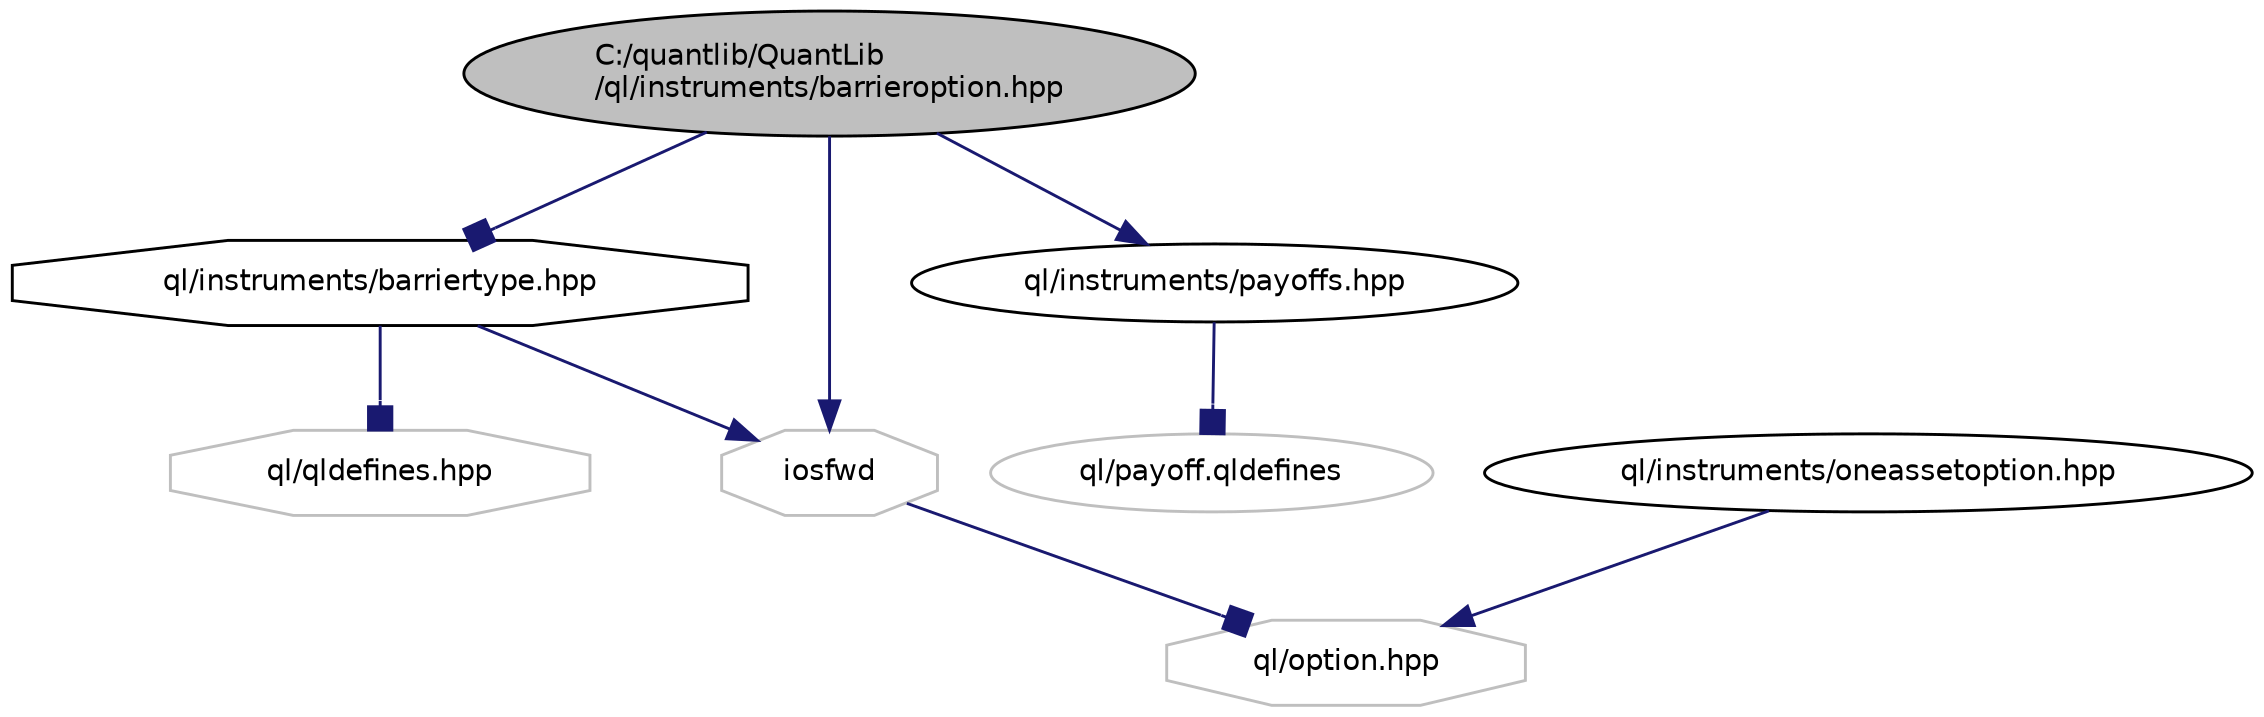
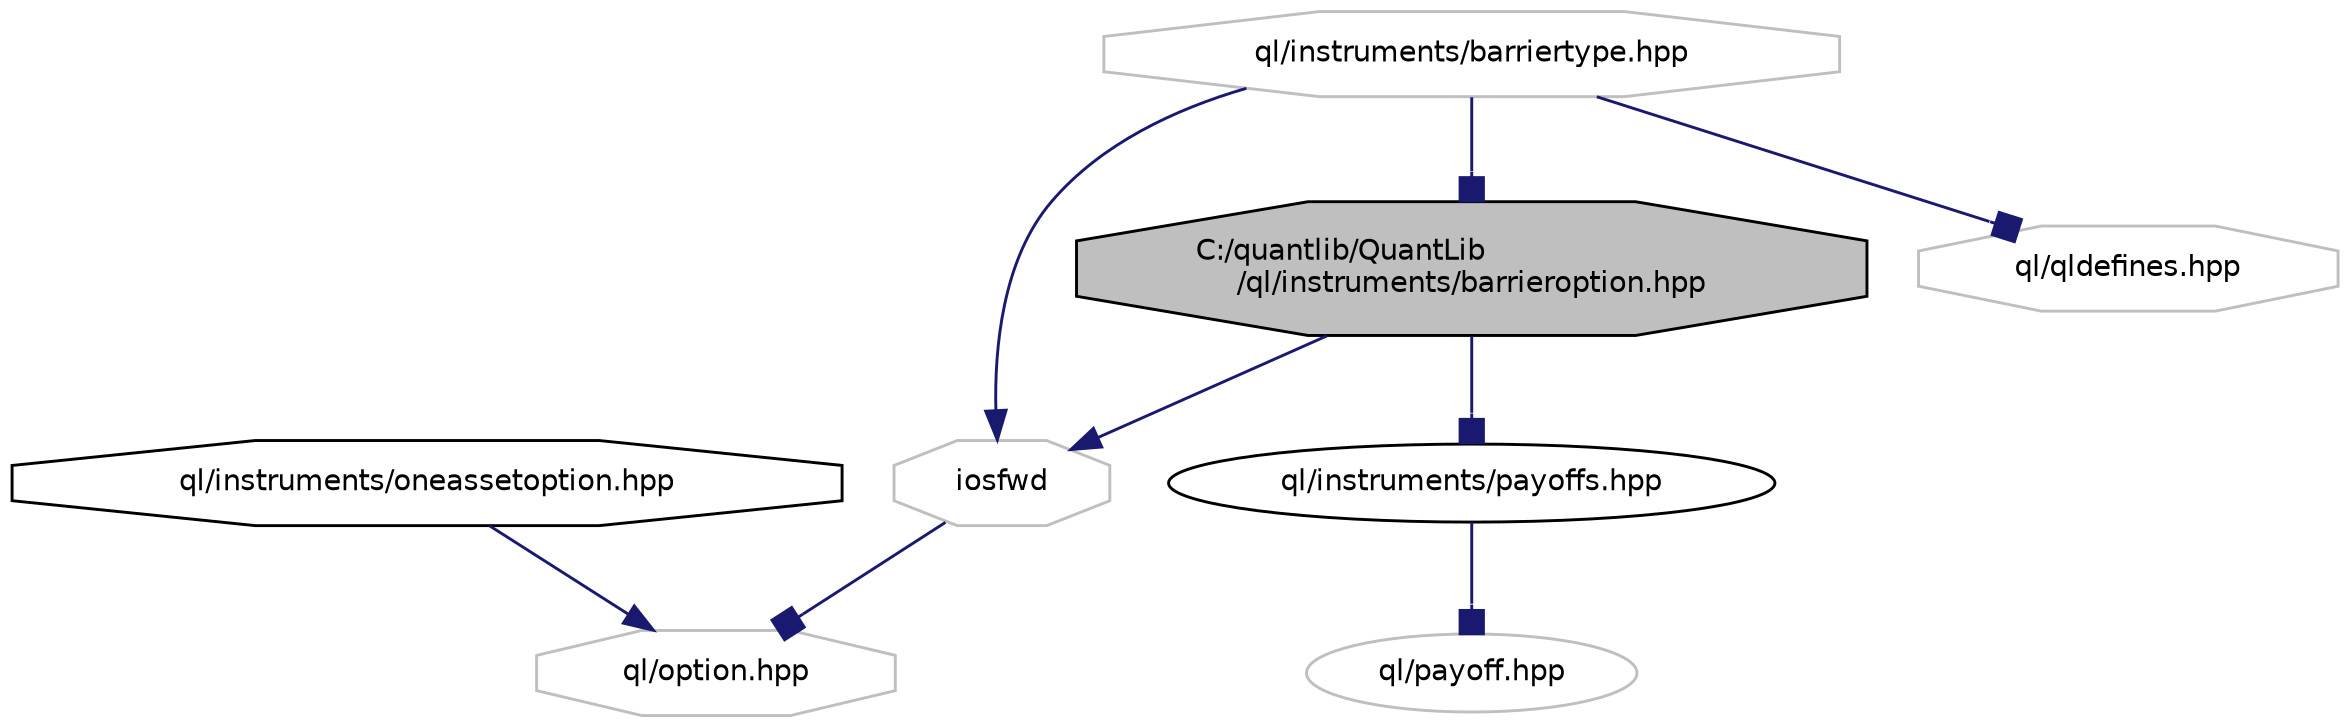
  digraph {
    node [color=black fillcolor=white fontname=Helvetica fontsize=10 shape=octagon style=filled]
    edge [arrowhead=box color=midnightblue fontname=Helvetica fontsize=10 labelfontname=Helvetica labelfontsize=10 style=solid]
-   n1 [fillcolor=grey75 fontcolor=black height=0.2 label="C:/quantlib/QuantLib\l/ql/instruments/barrieroption.hpp" shape=ellipse width=0.4]
-   n2 [height=0.2 label="ql/instruments/barriertype.hpp" width=0.4]
+   n1 [fillcolor=grey75 fontcolor=black height=0.2 label="C:/quantlib/QuantLib\l/ql/instruments/barrieroption.hpp" width=0.4]
+   n2 [color=grey75 height=0.2 label="ql/instruments/barriertype.hpp" width=0.4]
    n3 [height=0.2 label="ql/instruments/payoffs.hpp" shape=ellipse width=0.4]
    n4 [color=grey75 height=0.2 label=iosfwd width=0.4]
-   n5 [height=0.2 label="ql/instruments/oneassetoption.hpp" shape=ellipse width=0.4]
+   n5 [height=0.2 label="ql/instruments/oneassetoption.hpp" width=0.4]
    n6 [color=grey75 height=0.2 label="ql/option.hpp" width=0.4]
    n7 [color=grey75 height=0.2 label="ql/qldefines.hpp" width=0.4]
-   n8 [color=grey75 height=0.2 label="ql/payoff.qldefines" shape=ellipse width=0.4]
-   n1 -> n2
-   n1 -> n3 [arrowhead=normal]
+   n8 [color=grey75 height=0.2 label="ql/payoff.hpp" shape=ellipse width=0.4]
+   n2 -> n1
+   n1 -> n3
    n1 -> n4 [arrowhead=normal]
    n2 -> n4 [arrowhead=normal]
    n2 -> n7
    n3 -> n8
    n4 -> n6
    n5 -> n6 [arrowhead=normal]
  }
